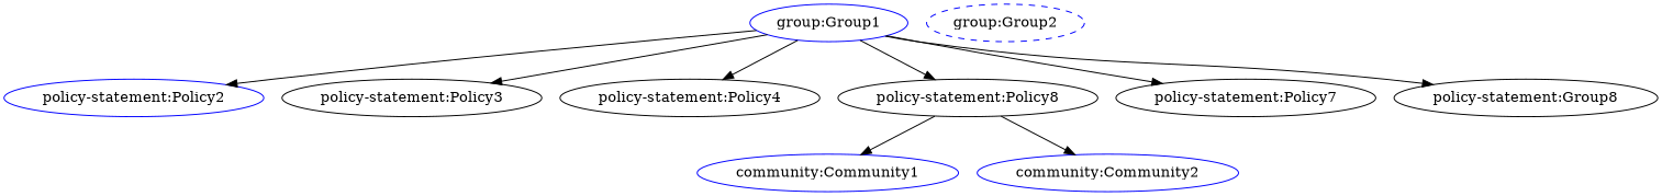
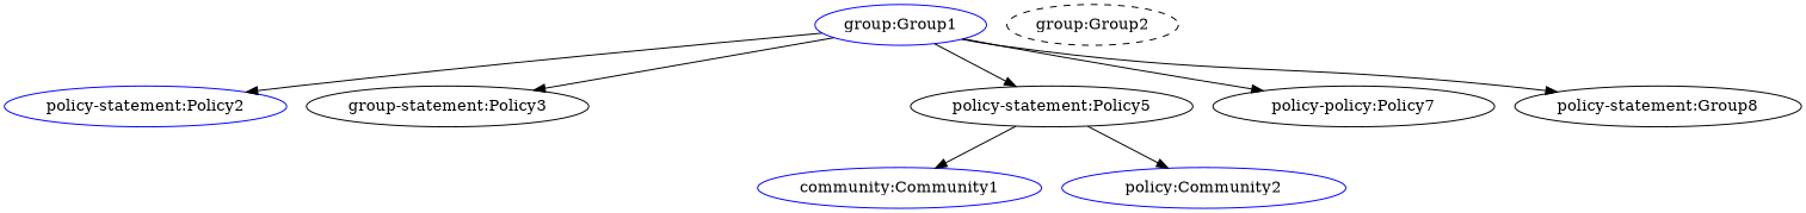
  digraph {
    "group:Group1" [color=blue]
    "policy-statement:Policy2" [color=blue]
-   "policy-statement:Policy3"
-   "policy-statement:Policy4"
-   "policy-statement:Policy5" [label="policy-statement:Policy8"]
-   "policy-statement:Policy7"
+   "policy-statement:Policy3" [label="group-statement:Policy3"]
+   "policy-statement:Policy5"
+   "policy-statement:Policy7" [label="policy-policy:Policy7"]
    n7 [label="policy-statement:Group8"]
    "community:Community1" [color=blue]
-   "community:Community2" [color=blue]
-   "group:Group2" [style=dashed color=blue]
+   "community:Community2" [color=blue label="policy:Community2"]
+   "group:Group2" [style=dashed]
    "group:Group1" -> "policy-statement:Policy2"
    "group:Group1" -> "policy-statement:Policy3"
-   "group:Group1" -> "policy-statement:Policy4"
    "group:Group1" -> "policy-statement:Policy5"
    "group:Group1" -> "policy-statement:Policy7"
    "group:Group1" -> n7
    "policy-statement:Policy5" -> "community:Community1"
    "policy-statement:Policy5" -> "community:Community2"
  }
